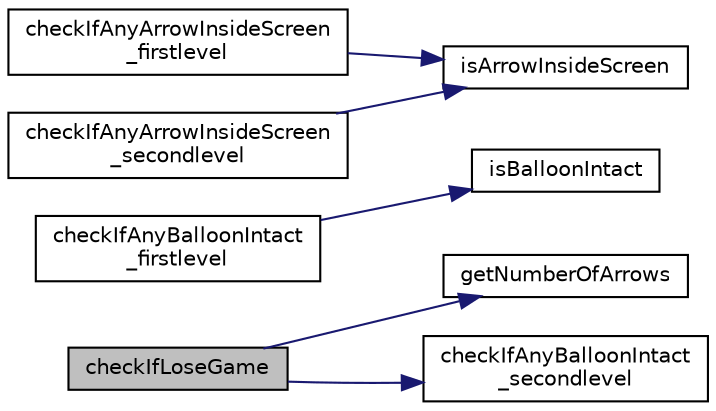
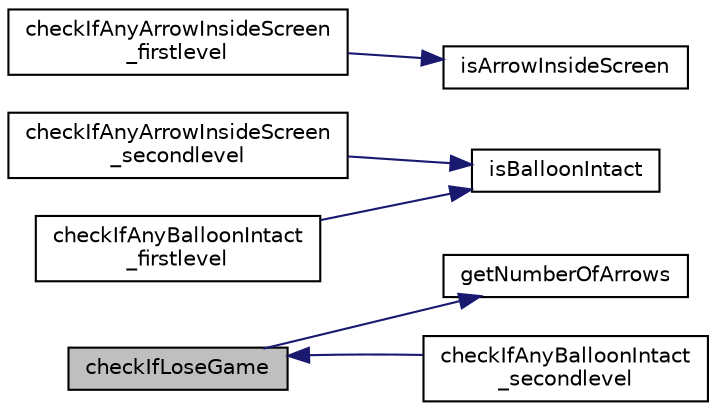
  digraph {
    rankdir=LR
    node [color=black fillcolor=white fontname=Helvetica fontsize=10 shape=record style=filled]
    edge [color=midnightblue fontname=Helvetica fontsize=10 labelfontname=Helvetica labelfontsize=10 style=solid]
    n1 [fillcolor=grey75 fontcolor=black height=0.2 label=checkIfLoseGame width=0.4]
    n2 [height=0.2 label=getNumberOfArrows width=0.4]
    n3 [height=0.2 label="checkIfAnyBalloonIntact\l_secondlevel" width=0.4]
    n4 [height=0.2 label="checkIfAnyArrowInsideScreen\l_firstlevel" width=0.4]
    n5 [height=0.2 label=isArrowInsideScreen width=0.4]
    n6 [height=0.2 label="checkIfAnyBalloonIntact\l_firstlevel" width=0.4]
    n7 [height=0.2 label=isBalloonIntact width=0.4]
    n8 [height=0.2 label="checkIfAnyArrowInsideScreen\l_secondlevel" width=0.4]
    n1 -> n2
-   n1 -> n3
+   n3 -> n1
    n4 -> n5
    n6 -> n7
-   n8 -> n5
+   n8 -> n7
  }
